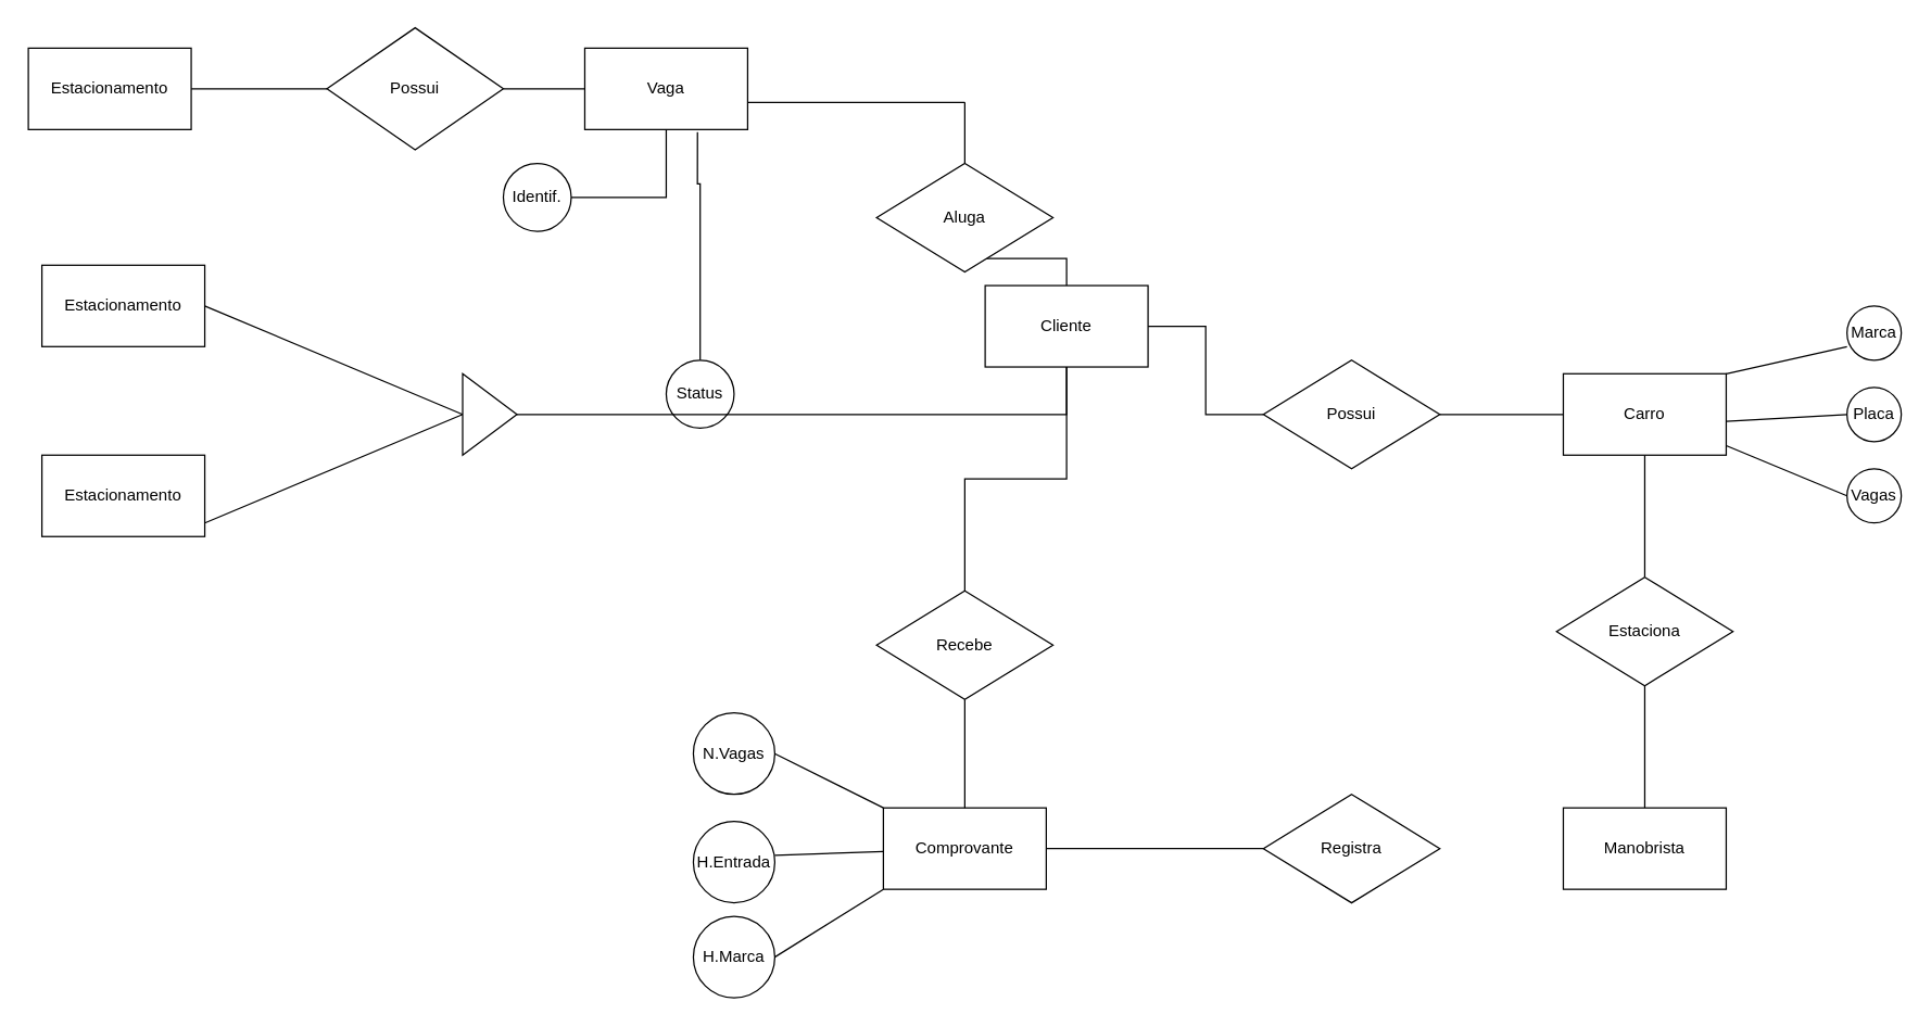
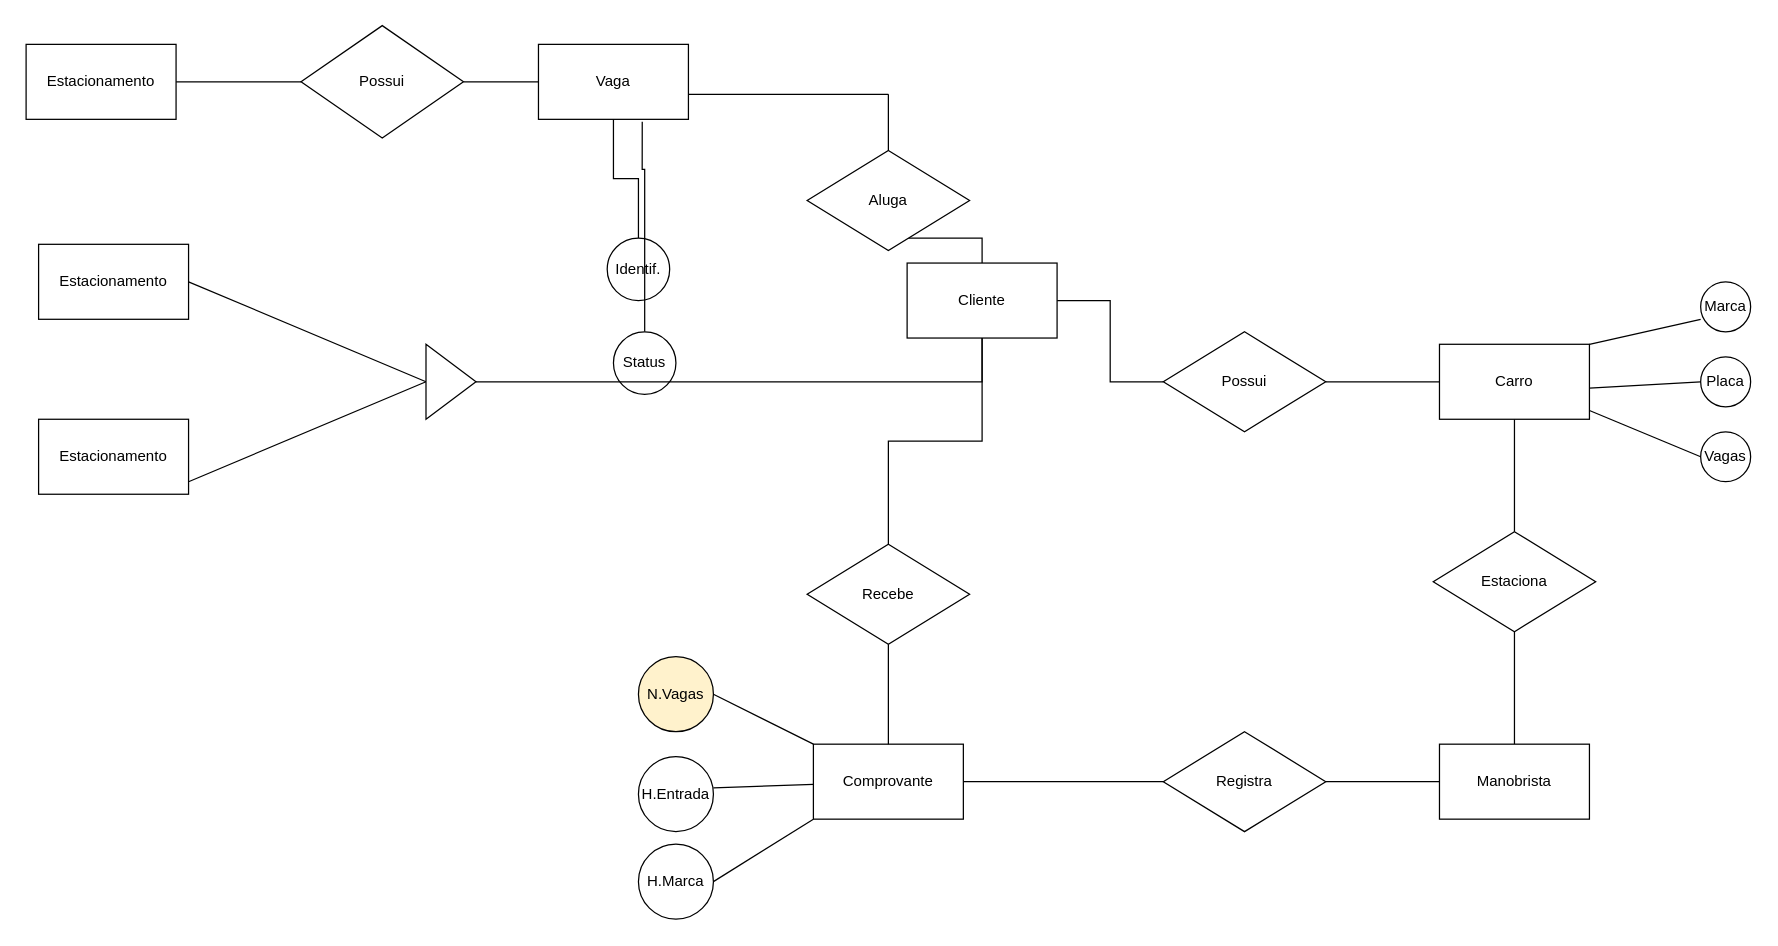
  <mxCell id="0" />
  <mxCell id="1" parent="0" />
  <mxCell id="2" value="" style="edgeStyle=orthogonalEdgeStyle;rounded=0;orthogonalLoop=1;jettySize=auto;html=1;endArrow=none;endFill=0;" edge="1" parent="1" source="3"><mxGeometry relative="1" as="geometry"><mxPoint x="240" y="65" as="targetPoint" /></mxGeometry></mxCell>
  <mxCell id="3" value="Estacionamento" style="rounded=0;whiteSpace=wrap;html=1;" vertex="1" parent="1"><mxGeometry x="20" y="35" width="120" height="60" as="geometry" /></mxCell>
  <mxCell id="4" style="edgeStyle=orthogonalEdgeStyle;rounded=0;orthogonalLoop=1;jettySize=auto;html=1;endArrow=none;endFill=0;" edge="1" parent="1" source="5" target="6"><mxGeometry relative="1" as="geometry" /></mxCell>
  <mxCell id="5" value="Possui&lt;br&gt;" style="rhombus;whiteSpace=wrap;html=1;" vertex="1" parent="1"><mxGeometry x="240" y="20" width="130" height="90" as="geometry" /></mxCell>
  <mxCell id="6" value="Vaga" style="rounded=0;whiteSpace=wrap;html=1;" vertex="1" parent="1"><mxGeometry x="430" y="35" width="120" height="60" as="geometry" /></mxCell>
  <mxCell id="7" value="" style="edgeStyle=orthogonalEdgeStyle;rounded=0;orthogonalLoop=1;jettySize=auto;html=1;endArrow=none;endFill=0;" edge="1" parent="1" source="8" target="6"><mxGeometry relative="1" as="geometry" /></mxCell>
- <mxCell id="8" value="Identif." style="ellipse;whiteSpace=wrap;html=1;aspect=fixed;" vertex="1" parent="1"><mxGeometry x="370" y="120" width="50" height="50" as="geometry" /></mxCell>
+ <mxCell id="8" value="Identif." style="ellipse;whiteSpace=wrap;html=1;aspect=fixed;" vertex="1" parent="1"><mxGeometry x="485" y="190" width="50" height="50" as="geometry" /></mxCell>
  <mxCell id="9" style="edgeStyle=orthogonalEdgeStyle;rounded=0;orthogonalLoop=1;jettySize=auto;html=1;endArrow=none;endFill=0;entryX=0.692;entryY=1.033;entryDx=0;entryDy=0;entryPerimeter=0;exitX=0.5;exitY=0;exitDx=0;exitDy=0;" edge="1" parent="1" source="10" target="6"><mxGeometry relative="1" as="geometry"><mxPoint x="615" y="135" as="targetPoint" /><Array as="points"><mxPoint x="513" y="135" /></Array></mxGeometry></mxCell>
  <mxCell id="10" value="Status" style="ellipse;whiteSpace=wrap;html=1;aspect=fixed;" vertex="1" parent="1"><mxGeometry x="490" y="265" width="50" height="50" as="geometry" /></mxCell>
  <mxCell id="11" value="Estacionamento" style="rounded=0;whiteSpace=wrap;html=1;" vertex="1" parent="1"><mxGeometry y="195" width="120" height="60" as="geometry" x="30" /></mxCell>
  <mxCell id="12" value="Estacionamento" style="rounded=0;whiteSpace=wrap;html=1;" vertex="1" parent="1"><mxGeometry y="335" width="120" height="60" as="geometry" x="30" /></mxCell>
  <mxCell id="13" value="" style="endArrow=none;html=1;rounded=0;" edge="1" parent="1"><mxGeometry width="50" height="50" relative="1" as="geometry"><mxPoint x="150" y="385" as="sourcePoint" /><mxPoint x="340" y="305" as="targetPoint" /></mxGeometry></mxCell>
  <mxCell id="14" value="" style="endArrow=none;html=1;rounded=0;" edge="1" parent="1"><mxGeometry width="50" height="50" relative="1" as="geometry"><mxPoint x="150" y="225" as="sourcePoint" /><mxPoint x="340" y="305" as="targetPoint" /></mxGeometry></mxCell>
  <mxCell id="15" value="" style="edgeStyle=orthogonalEdgeStyle;rounded=0;orthogonalLoop=1;jettySize=auto;html=1;endArrow=none;endFill=0;" edge="1" parent="1" source="16" target="19"><mxGeometry relative="1" as="geometry" /></mxCell>
  <mxCell id="16" value="" style="triangle;whiteSpace=wrap;html=1;" vertex="1" parent="1"><mxGeometry x="340" y="275" width="40" height="60" as="geometry" /></mxCell>
  <mxCell id="17" value="" style="edgeStyle=orthogonalEdgeStyle;rounded=0;orthogonalLoop=1;jettySize=auto;html=1;endArrow=none;endFill=0;" edge="1" parent="1" source="19" target="20"><mxGeometry relative="1" as="geometry" /></mxCell>
  <mxCell id="18" style="edgeStyle=orthogonalEdgeStyle;rounded=0;orthogonalLoop=1;jettySize=auto;html=1;entryX=0;entryY=0.5;entryDx=0;entryDy=0;endArrow=none;endFill=0;" edge="1" parent="1" source="19" target="23"><mxGeometry relative="1" as="geometry"><mxPoint x="920" y="305" as="targetPoint" /></mxGeometry></mxCell>
  <mxCell id="19" value="Cliente" style="rounded=0;whiteSpace=wrap;html=1;" vertex="1" parent="1"><mxGeometry x="725" y="210" width="120" height="60" as="geometry" /></mxCell>
  <mxCell id="20" value="Aluga" style="rhombus;whiteSpace=wrap;html=1;" vertex="1" parent="1"><mxGeometry x="645" y="120" width="130" height="80" as="geometry" /></mxCell>
  <mxCell id="21" value="" style="endArrow=none;html=1;rounded=0;" edge="1" parent="1"><mxGeometry width="50" height="50" relative="1" as="geometry"><mxPoint x="710" y="120" as="sourcePoint" /><mxPoint x="710" y="75" as="targetPoint" /></mxGeometry></mxCell>
  <mxCell id="22" value="" style="endArrow=none;html=1;rounded=0;" edge="1" parent="1"><mxGeometry width="50" height="50" relative="1" as="geometry"><mxPoint x="550" y="75" as="sourcePoint" /><mxPoint x="710" y="75" as="targetPoint" /></mxGeometry></mxCell>
  <mxCell id="23" value="Possui" style="rhombus;whiteSpace=wrap;html=1;" vertex="1" parent="1"><mxGeometry x="930" y="265" width="130" height="80" as="geometry" /></mxCell>
  <mxCell id="24" value="" style="edgeStyle=orthogonalEdgeStyle;rounded=0;orthogonalLoop=1;jettySize=auto;html=1;endArrow=none;endFill=0;" edge="1" parent="1" source="26" target="23"><mxGeometry relative="1" as="geometry" /></mxCell>
  <mxCell id="25" value="" style="edgeStyle=orthogonalEdgeStyle;rounded=0;orthogonalLoop=1;jettySize=auto;html=1;endArrow=none;endFill=0;" edge="1" parent="1" source="26" target="34"><mxGeometry relative="1" as="geometry" /></mxCell>
  <mxCell id="26" value="Carro" style="rounded=0;whiteSpace=wrap;html=1;" vertex="1" parent="1"><mxGeometry x="1151" y="275" width="120" height="60" as="geometry" /></mxCell>
  <mxCell id="27" value="Marca" style="ellipse;whiteSpace=wrap;html=1;aspect=fixed;" vertex="1" parent="1"><mxGeometry x="1360" y="225" width="40" height="40" as="geometry" /></mxCell>
  <mxCell id="28" value="Placa" style="ellipse;whiteSpace=wrap;html=1;aspect=fixed;" vertex="1" parent="1"><mxGeometry x="1360" y="285" width="40" height="40" as="geometry" /></mxCell>
  <mxCell id="29" value="Vagas" style="ellipse;whiteSpace=wrap;html=1;aspect=fixed;" vertex="1" parent="1"><mxGeometry x="1360" y="345" width="40" height="40" as="geometry" /></mxCell>
  <mxCell id="30" value="" style="endArrow=none;html=1;rounded=0;entryX=0;entryY=0.5;entryDx=0;entryDy=0;" edge="1" parent="1" target="28"><mxGeometry width="50" height="50" relative="1" as="geometry"><mxPoint x="1271" y="310" as="sourcePoint" /><mxPoint x="1321" y="260" as="targetPoint" /></mxGeometry></mxCell>
  <mxCell id="31" value="" style="endArrow=none;html=1;rounded=0;entryX=0;entryY=0.75;entryDx=0;entryDy=0;entryPerimeter=0;" edge="1" parent="1" target="27"><mxGeometry width="50" height="50" relative="1" as="geometry"><mxPoint x="1271" y="275" as="sourcePoint" /><mxPoint x="1360" y="250" as="targetPoint" /></mxGeometry></mxCell>
  <mxCell id="32" value="" style="endArrow=none;html=1;rounded=0;entryX=0;entryY=0.5;entryDx=0;entryDy=0;exitX=1;exitY=0.883;exitDx=0;exitDy=0;exitPerimeter=0;" edge="1" parent="1" source="26" target="29"><mxGeometry width="50" height="50" relative="1" as="geometry"><mxPoint x="1291" y="330" as="sourcePoint" /><mxPoint x="1380" y="305" as="targetPoint" /></mxGeometry></mxCell>
  <mxCell id="33" value="" style="edgeStyle=orthogonalEdgeStyle;rounded=0;orthogonalLoop=1;jettySize=auto;html=1;endArrow=none;endFill=0;" edge="1" parent="1" source="34" target="35"><mxGeometry relative="1" as="geometry" /></mxCell>
  <mxCell id="34" value="Estaciona" style="rhombus;whiteSpace=wrap;html=1;" vertex="1" parent="1"><mxGeometry x="1146" y="425" width="130" height="80" as="geometry" /></mxCell>
  <mxCell id="35" value="Manobrista" style="rounded=0;whiteSpace=wrap;html=1;" vertex="1" parent="1"><mxGeometry x="1151" y="595" width="120" height="60" as="geometry" /></mxCell>
+ <mxCell id="36" style="edgeStyle=orthogonalEdgeStyle;rounded=0;orthogonalLoop=1;jettySize=auto;html=1;exitX=1;exitY=0.5;exitDx=0;exitDy=0;entryX=0;entryY=0.5;entryDx=0;entryDy=0;endArrow=none;endFill=0;" edge="1" parent="1" source="37" target="35"><mxGeometry relative="1" as="geometry" /></mxCell>
  <mxCell id="37" value="Registra" style="rhombus;whiteSpace=wrap;html=1;" vertex="1" parent="1"><mxGeometry x="930" y="585" width="130" height="80" as="geometry" /></mxCell>
  <mxCell id="38" style="edgeStyle=orthogonalEdgeStyle;rounded=0;orthogonalLoop=1;jettySize=auto;html=1;exitX=1;exitY=0.5;exitDx=0;exitDy=0;entryX=0;entryY=0.5;entryDx=0;entryDy=0;endArrow=none;endFill=0;" edge="1" parent="1" source="39" target="37"><mxGeometry relative="1" as="geometry" /></mxCell>
  <mxCell id="39" value="Comprovante" style="rounded=0;whiteSpace=wrap;html=1;" vertex="1" parent="1"><mxGeometry x="650" y="595" width="120" height="60" as="geometry" /></mxCell>
  <mxCell id="40" value="H.Marca" style="ellipse;whiteSpace=wrap;html=1;aspect=fixed;" vertex="1" parent="1"><mxGeometry x="510" y="675" width="60" height="60" as="geometry" /></mxCell>
  <mxCell id="41" value="H.Entrada" style="ellipse;whiteSpace=wrap;html=1;aspect=fixed;" vertex="1" parent="1"><mxGeometry x="510" y="605" width="60" height="60" as="geometry" /></mxCell>
- <mxCell id="42" value="N.Vagas" style="ellipse;whiteSpace=wrap;html=1;aspect=fixed;" vertex="1" parent="1"><mxGeometry x="510" y="525" width="60" height="60" as="geometry" /></mxCell>
+ <mxCell id="42" value="N.Vagas" style="ellipse;whiteSpace=wrap;html=1;aspect=fixed;fillColor=#fff2cc;" vertex="1" parent="1"><mxGeometry x="510" y="525" width="60" height="60" as="geometry" /></mxCell>
  <mxCell id="43" value="" style="endArrow=none;html=1;rounded=0;entryX=0;entryY=1;entryDx=0;entryDy=0;" edge="1" parent="1" target="39"><mxGeometry width="50" height="50" relative="1" as="geometry"><mxPoint x="570" y="705" as="sourcePoint" /><mxPoint x="620" y="655" as="targetPoint" /></mxGeometry></mxCell>
  <mxCell id="44" value="" style="endArrow=none;html=1;rounded=0;" edge="1" parent="1" target="39"><mxGeometry width="50" height="50" relative="1" as="geometry"><mxPoint x="570" y="630" as="sourcePoint" /><mxPoint x="620" y="580" as="targetPoint" /></mxGeometry></mxCell>
  <mxCell id="45" value="" style="endArrow=none;html=1;rounded=0;entryX=0;entryY=0;entryDx=0;entryDy=0;" edge="1" parent="1" target="39"><mxGeometry width="50" height="50" relative="1" as="geometry"><mxPoint x="570" y="555" as="sourcePoint" /><mxPoint x="620" y="505" as="targetPoint" /></mxGeometry></mxCell>
  <mxCell id="46" value="" style="edgeStyle=orthogonalEdgeStyle;rounded=0;orthogonalLoop=1;jettySize=auto;html=1;endArrow=none;endFill=0;" edge="1" parent="1" source="48" target="19"><mxGeometry relative="1" as="geometry" /></mxCell>
  <mxCell id="47" value="" style="edgeStyle=orthogonalEdgeStyle;rounded=0;orthogonalLoop=1;jettySize=auto;html=1;endArrow=none;endFill=0;" edge="1" parent="1" source="48" target="39"><mxGeometry relative="1" as="geometry" /></mxCell>
  <mxCell id="48" value="Recebe" style="rhombus;whiteSpace=wrap;html=1;" vertex="1" parent="1"><mxGeometry x="645" y="435" width="130" height="80" as="geometry" /></mxCell>
